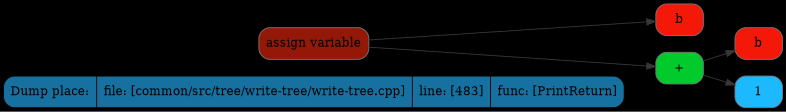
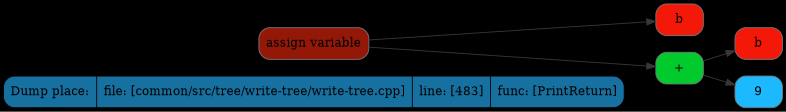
  digraph {
    bgcolor="#000000"
    rankdir=LR
    node [color="#777777" fillcolor="#f31807" shape=Mrecord style=filled]
    edge [color="#373737"]
    n1 [color="#000000" fillcolor="#1771a0" label=" { Dump place: | file: [common/src/tree/write-tree/write-tree.cpp] | line: [483] | func: [PrintReturn] } "]
    n2 [fillcolor="#931807" label="assign variable"]
    n3 [label=b]
    n4 [fillcolor="#00ca2c" label="\+"]
    n5 [label=b]
-   n6 [fillcolor="#1cb9ff" label=1]
+   n6 [fillcolor="#1cb9ff" label=9]
    n2 -> n3
    n2 -> n4
    n4 -> n5
    n4 -> n6
  }
